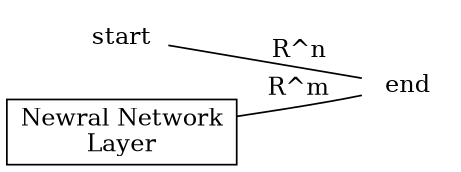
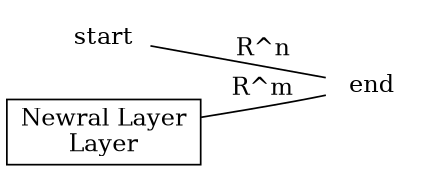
  digraph {
    rankdir=LR
    node [shape=none]
    edge [arrowhead=none lblstyle=auto]
    start
    end
-   n3 [label="Newral Network\nLayer" shape=box]
+   n3 [label="Newral Layer\nLayer" shape=box]
    start -> end [label="R^n" texlbl="$R^n$"]
    n3 -> end [label="R^m" texlbl="$R^m$"]
  }
